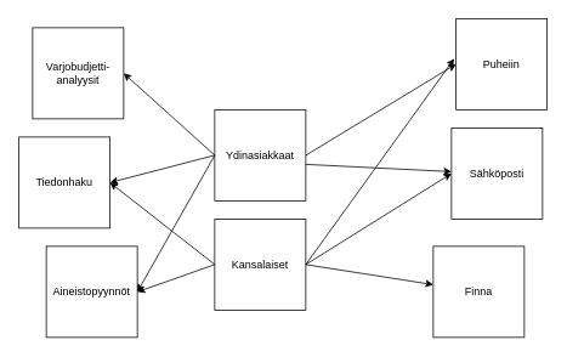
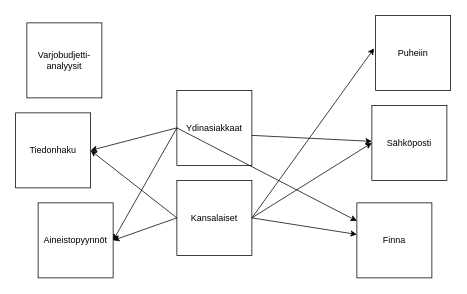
  <mxCell id="0" />
  <mxCell id="1" parent="0" />
  <mxCell id="2" value="Aineistopyynnöt" style="whiteSpace=wrap;html=1;aspect=fixed;" vertex="1" parent="1"><mxGeometry x="50" y="270" width="100" height="100" as="geometry" /></mxCell>
  <mxCell id="3" value="Tiedonhaku" style="whiteSpace=wrap;html=1;aspect=fixed;" vertex="1" parent="1"><mxGeometry x="20" y="150" width="100" height="100" as="geometry" /></mxCell>
  <mxCell id="4" value="Ydinasiakkaat" style="whiteSpace=wrap;html=1;aspect=fixed;" vertex="1" parent="1"><mxGeometry x="235" y="120" width="100" height="100" as="geometry" /></mxCell>
  <mxCell id="5" value="Varjobudjetti-analyysit" style="whiteSpace=wrap;html=1;aspect=fixed;" vertex="1" parent="1"><mxGeometry x="35" y="30" width="100" height="100" as="geometry" /></mxCell>
  <mxCell id="6" value="Kansalaiset" style="whiteSpace=wrap;html=1;aspect=fixed;" vertex="1" parent="1"><mxGeometry x="235" y="240" width="100" height="100" as="geometry" /></mxCell>
  <mxCell id="7" value="Sähköposti" style="whiteSpace=wrap;html=1;aspect=fixed;" vertex="1" parent="1"><mxGeometry x="495" y="140" width="100" height="100" as="geometry" /></mxCell>
  <mxCell id="8" value="Finna" style="whiteSpace=wrap;html=1;aspect=fixed;" vertex="1" parent="1"><mxGeometry x="475" y="270" width="100" height="100" as="geometry" /></mxCell>
  <mxCell id="9" value="Puheiin" style="whiteSpace=wrap;html=1;aspect=fixed;" vertex="1" parent="1"><mxGeometry x="500" y="20" width="100" height="100" as="geometry" /></mxCell>
- <mxCell id="10" value="" style="endArrow=classic;html=1;rounded=0;exitX=0;exitY=0.5;exitDx=0;exitDy=0;entryX=1;entryY=0.5;entryDx=0;entryDy=0;" edge="1" parent="1" source="4" target="5"><mxGeometry width="50" height="50" relative="1" as="geometry"><mxPoint x="345" y="410" as="sourcePoint" /><mxPoint x="395" y="360" as="targetPoint" /></mxGeometry></mxCell>
+ <mxCell id="10" value="" style="endArrow=classic;html=1;rounded=0;exitX=0;exitY=0.5;exitDx=0;exitDy=0;" edge="1" parent="1" source="4" target="8"><mxGeometry width="50" height="50" relative="1" as="geometry"><mxPoint x="345" y="410" as="sourcePoint" /><mxPoint x="395" y="360" as="targetPoint" /></mxGeometry></mxCell>
  <mxCell id="11" value="" style="endArrow=classic;html=1;rounded=0;exitX=0;exitY=0.5;exitDx=0;exitDy=0;entryX=1;entryY=0.5;entryDx=0;entryDy=0;" edge="1" parent="1" source="4" target="3"><mxGeometry width="50" height="50" relative="1" as="geometry"><mxPoint x="245" y="180" as="sourcePoint" /><mxPoint x="145" y="90" as="targetPoint" /></mxGeometry></mxCell>
  <mxCell id="12" value="" style="endArrow=classic;html=1;rounded=0;exitX=0;exitY=0.5;exitDx=0;exitDy=0;entryX=1;entryY=0.5;entryDx=0;entryDy=0;" edge="1" parent="1" source="4" target="2"><mxGeometry width="50" height="50" relative="1" as="geometry"><mxPoint x="245" y="180" as="sourcePoint" /><mxPoint x="145" y="210" as="targetPoint" /></mxGeometry></mxCell>
  <mxCell id="13" value="" style="endArrow=classic;html=1;rounded=0;exitX=0;exitY=0.5;exitDx=0;exitDy=0;entryX=1;entryY=0.5;entryDx=0;entryDy=0;" edge="1" parent="1" source="6" target="3"><mxGeometry width="50" height="50" relative="1" as="geometry"><mxPoint x="245" y="180" as="sourcePoint" /><mxPoint x="145" y="210" as="targetPoint" /></mxGeometry></mxCell>
  <mxCell id="14" value="" style="endArrow=classic;html=1;rounded=0;exitX=0;exitY=0.5;exitDx=0;exitDy=0;entryX=1;entryY=0.5;entryDx=0;entryDy=0;" edge="1" parent="1" source="6" target="2"><mxGeometry width="50" height="50" relative="1" as="geometry"><mxPoint x="245" y="300" as="sourcePoint" /><mxPoint x="145" y="210" as="targetPoint" /></mxGeometry></mxCell>
  <mxCell id="15" value="" style="endArrow=classic;html=1;rounded=0;exitX=1;exitY=0.5;exitDx=0;exitDy=0;" edge="1" parent="1" source="6" target="8"><mxGeometry width="50" height="50" relative="1" as="geometry"><mxPoint x="245" y="300" as="sourcePoint" /><mxPoint x="145" y="320" as="targetPoint" /></mxGeometry></mxCell>
  <mxCell id="16" value="" style="endArrow=classic;html=1;rounded=0;entryX=0;entryY=0.5;entryDx=0;entryDy=0;" edge="1" parent="1" target="7"><mxGeometry width="50" height="50" relative="1" as="geometry"><mxPoint x="335" y="290" as="sourcePoint" /><mxPoint x="505" y="308" as="targetPoint" /></mxGeometry></mxCell>
  <mxCell id="17" value="" style="endArrow=classic;html=1;rounded=0;entryX=-0.02;entryY=0.44;entryDx=0;entryDy=0;entryPerimeter=0;exitX=1;exitY=0.5;exitDx=0;exitDy=0;" edge="1" parent="1" source="6" target="9"><mxGeometry width="50" height="50" relative="1" as="geometry"><mxPoint x="345" y="300" as="sourcePoint" /><mxPoint x="505" y="200" as="targetPoint" /></mxGeometry></mxCell>
  <mxCell id="18" value="" style="endArrow=classic;html=1;rounded=0;exitX=1;exitY=0.5;exitDx=0;exitDy=0;" edge="1" parent="1"><mxGeometry width="50" height="50" relative="1" as="geometry"><mxPoint x="335" y="180" as="sourcePoint" /><mxPoint x="495" y="188" as="targetPoint" /></mxGeometry></mxCell>
- <mxCell id="19" value="" style="endArrow=classic;html=1;rounded=0;exitX=1;exitY=0.5;exitDx=0;exitDy=0;entryX=0;entryY=0.5;entryDx=0;entryDy=0;" edge="1" parent="1" source="4" target="9"><mxGeometry width="50" height="50" relative="1" as="geometry"><mxPoint x="345" y="190" as="sourcePoint" /><mxPoint x="505" y="198" as="targetPoint" /></mxGeometry></mxCell>
